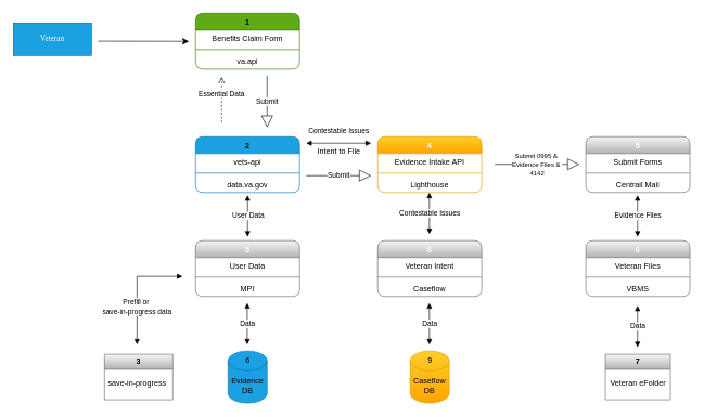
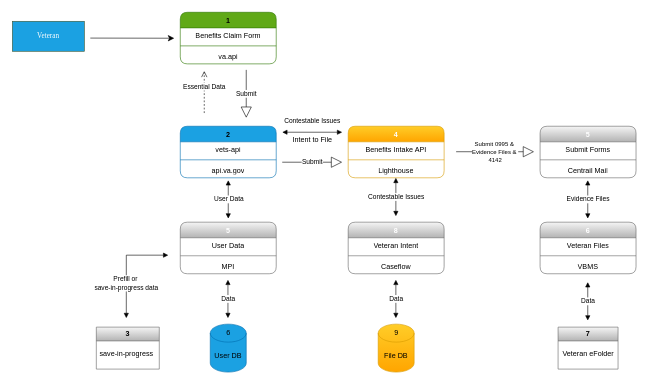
  <mxCell id="0" />
  <mxCell id="1" parent="0" />
  <mxCell id="2" style="edgeStyle=none;html=1;labelBackgroundColor=none;startFill=0;startSize=8;endFill=1;endSize=8;fontFamily=Verdana;fontSize=12;" parent="1" edge="1"><mxGeometry relative="1" as="geometry"><mxPoint x="150" y="63" as="sourcePoint" /><mxPoint x="290" y="63.263" as="targetPoint" /></mxGeometry></mxCell>
  <mxCell id="3" value="Veteran" style="whiteSpace=wrap;html=1;rounded=0;shadow=0;comic=0;labelBackgroundColor=none;strokeWidth=1;fontFamily=Verdana;fontSize=12;align=center;fillColor=#1ba1e2;fontColor=#ffffff;strokeColor=#3A5431;" parent="1" vertex="1"><mxGeometry x="20" y="35" width="120" height="50" as="geometry" /></mxCell>
- <mxCell id="4" value="Caseflow DB" style="shape=cylinder3;whiteSpace=wrap;html=1;boundedLbl=1;backgroundOutline=1;size=15;fillColor=#ffcd28;gradientColor=#ffa500;strokeColor=#d79b00;" parent="1" vertex="1"><mxGeometry x="630" y="540" width="60" height="80" as="geometry" /></mxCell>
- <mxCell id="5" value="&lt;font style=&quot;color: light-dark(rgb(0, 0, 0), rgb(255, 255, 255));&quot;&gt;Evidence DB&lt;/font&gt;" style="shape=cylinder3;whiteSpace=wrap;html=1;boundedLbl=1;backgroundOutline=1;size=15;fillColor=#1ba1e2;fontColor=#ffffff;strokeColor=#006EAF;" parent="1" vertex="1"><mxGeometry x="350" y="540" width="60" height="80" as="geometry" /></mxCell>
+ <mxCell id="4" value="File DB" style="shape=cylinder3;whiteSpace=wrap;html=1;boundedLbl=1;backgroundOutline=1;size=15;fillColor=#ffcd28;gradientColor=#ffa500;strokeColor=#d79b00;" parent="1" vertex="1"><mxGeometry x="630" y="540" width="60" height="80" as="geometry" /></mxCell>
+ <mxCell id="5" value="&lt;font style=&quot;color: light-dark(rgb(0, 0, 0), rgb(255, 255, 255));&quot;&gt;User DB&lt;/font&gt;" style="shape=cylinder3;whiteSpace=wrap;html=1;boundedLbl=1;backgroundOutline=1;size=15;fillColor=#1ba1e2;fontColor=#ffffff;strokeColor=#006EAF;" parent="1" vertex="1"><mxGeometry x="350" y="540" width="60" height="80" as="geometry" /></mxCell>
  <mxCell id="6" value="&lt;font style=&quot;color: light-dark(rgb(0, 0, 0), rgb(255, 255, 255));&quot;&gt;1&lt;/font&gt;" style="swimlane;fontStyle=1;align=center;verticalAlign=top;childLayout=stackLayout;horizontal=1;startSize=26;horizontalStack=0;resizeParent=1;resizeParentMax=0;resizeLast=0;collapsible=1;marginBottom=0;whiteSpace=wrap;html=1;fillColor=#60a917;fontColor=#ffffff;strokeColor=#2D7600;rounded=1;" parent="1" vertex="1"><mxGeometry x="300" y="20" width="160" height="86" as="geometry" /></mxCell>
  <mxCell id="7" value="Benefits Claim Form" style="text;strokeColor=none;fillColor=none;align=center;verticalAlign=top;spacingLeft=4;spacingRight=4;overflow=hidden;rotatable=0;points=[[0,0.5],[1,0.5]];portConstraint=eastwest;whiteSpace=wrap;html=1;" parent="6" vertex="1"><mxGeometry y="26" width="160" height="26" as="geometry" /></mxCell>
  <mxCell id="8" value="" style="line;strokeWidth=1;fillColor=none;align=left;verticalAlign=middle;spacingTop=-1;spacingLeft=3;spacingRight=3;rotatable=0;labelPosition=right;points=[];portConstraint=eastwest;strokeColor=inherit;" parent="6" vertex="1"><mxGeometry y="52" width="160" height="8" as="geometry" /></mxCell>
  <mxCell id="9" value="va.api" style="text;strokeColor=none;fillColor=none;align=center;verticalAlign=top;spacingLeft=4;spacingRight=4;overflow=hidden;rotatable=0;points=[[0,0.5],[1,0.5]];portConstraint=eastwest;whiteSpace=wrap;html=1;" parent="6" vertex="1"><mxGeometry y="60" width="160" height="26" as="geometry" /></mxCell>
  <mxCell id="10" value="&lt;font style=&quot;color: light-dark(rgb(0, 0, 0), rgb(255, 255, 255));&quot;&gt;2&lt;/font&gt;" style="swimlane;fontStyle=1;align=center;verticalAlign=top;childLayout=stackLayout;horizontal=1;startSize=26;horizontalStack=0;resizeParent=1;resizeParentMax=0;resizeLast=0;collapsible=1;marginBottom=0;whiteSpace=wrap;html=1;fillColor=#1ba1e2;fontColor=#ffffff;strokeColor=#006EAF;rounded=1;" parent="1" vertex="1"><mxGeometry x="300" y="210" width="160" height="86" as="geometry" /></mxCell>
  <mxCell id="11" value="vets-api" style="text;strokeColor=none;fillColor=none;align=center;verticalAlign=top;spacingLeft=4;spacingRight=4;overflow=hidden;rotatable=0;points=[[0,0.5],[1,0.5]];portConstraint=eastwest;whiteSpace=wrap;html=1;" parent="10" vertex="1"><mxGeometry y="26" width="160" height="26" as="geometry" /></mxCell>
  <mxCell id="12" value="" style="line;strokeWidth=1;fillColor=none;align=left;verticalAlign=middle;spacingTop=-1;spacingLeft=3;spacingRight=3;rotatable=0;labelPosition=right;points=[];portConstraint=eastwest;strokeColor=inherit;" parent="10" vertex="1"><mxGeometry y="52" width="160" height="8" as="geometry" /></mxCell>
- <mxCell id="13" value="data.va.gov" style="text;strokeColor=none;fillColor=none;align=center;verticalAlign=top;spacingLeft=4;spacingRight=4;overflow=hidden;rotatable=0;points=[[0,0.5],[1,0.5]];portConstraint=eastwest;whiteSpace=wrap;html=1;" parent="10" vertex="1"><mxGeometry y="60" width="160" height="26" as="geometry" /></mxCell>
+ <mxCell id="13" value="api.va.gov" style="text;strokeColor=none;fillColor=none;align=center;verticalAlign=top;spacingLeft=4;spacingRight=4;overflow=hidden;rotatable=0;points=[[0,0.5],[1,0.5]];portConstraint=eastwest;whiteSpace=wrap;html=1;" parent="10" vertex="1"><mxGeometry y="60" width="160" height="26" as="geometry" /></mxCell>
  <mxCell id="14" value="Submit" style="endArrow=block;endSize=16;endFill=0;html=1;rounded=0;" parent="1" edge="1"><mxGeometry width="160" relative="1" as="geometry"><mxPoint x="410" y="116" as="sourcePoint" /><mxPoint x="410" y="196" as="targetPoint" /></mxGeometry></mxCell>
  <mxCell id="15" value="Essential Data" style="html=1;verticalAlign=bottom;endArrow=open;dashed=1;endSize=8;curved=0;rounded=0;" parent="1" edge="1"><mxGeometry relative="1" as="geometry"><mxPoint x="340" y="188" as="sourcePoint" /><mxPoint x="340" y="118.02" as="targetPoint" /></mxGeometry></mxCell>
  <mxCell id="16" value="&lt;font style=&quot;color: light-dark(rgb(255, 255, 255), rgb(255, 255, 255));&quot;&gt;4&lt;/font&gt;" style="swimlane;fontStyle=1;align=center;verticalAlign=top;childLayout=stackLayout;horizontal=1;startSize=26;horizontalStack=0;resizeParent=1;resizeParentMax=0;resizeLast=0;collapsible=1;marginBottom=0;whiteSpace=wrap;html=1;fillColor=#ffcd28;strokeColor=#d79b00;rounded=1;gradientColor=#ffa500;" parent="1" vertex="1"><mxGeometry x="580" y="210" width="160" height="86" as="geometry" /></mxCell>
- <mxCell id="17" value="Evidence Intake API" style="text;strokeColor=none;fillColor=none;align=center;verticalAlign=top;spacingLeft=4;spacingRight=4;overflow=hidden;rotatable=0;points=[[0,0.5],[1,0.5]];portConstraint=eastwest;whiteSpace=wrap;html=1;" parent="16" vertex="1"><mxGeometry y="26" width="160" height="26" as="geometry" /></mxCell>
+ <mxCell id="17" value="Benefits Intake API" style="text;strokeColor=none;fillColor=none;align=center;verticalAlign=top;spacingLeft=4;spacingRight=4;overflow=hidden;rotatable=0;points=[[0,0.5],[1,0.5]];portConstraint=eastwest;whiteSpace=wrap;html=1;" parent="16" vertex="1"><mxGeometry y="26" width="160" height="26" as="geometry" /></mxCell>
  <mxCell id="18" value="" style="line;strokeWidth=1;fillColor=none;align=left;verticalAlign=middle;spacingTop=-1;spacingLeft=3;spacingRight=3;rotatable=0;labelPosition=right;points=[];portConstraint=eastwest;strokeColor=inherit;" parent="16" vertex="1"><mxGeometry y="52" width="160" height="8" as="geometry" /></mxCell>
  <mxCell id="19" value="Lighthouse" style="text;strokeColor=none;fillColor=none;align=center;verticalAlign=top;spacingLeft=4;spacingRight=4;overflow=hidden;rotatable=0;points=[[0,0.5],[1,0.5]];portConstraint=eastwest;whiteSpace=wrap;html=1;" parent="16" vertex="1"><mxGeometry y="60" width="160" height="26" as="geometry" /></mxCell>
  <mxCell id="20" value="Submit" style="endArrow=block;endSize=16;endFill=0;html=1;rounded=0;" parent="1" edge="1"><mxGeometry width="160" relative="1" as="geometry"><mxPoint x="470" y="270" as="sourcePoint" /><mxPoint x="570" y="270" as="targetPoint" /></mxGeometry></mxCell>
  <mxCell id="21" value="" style="endArrow=block;startArrow=block;endFill=1;startFill=1;html=1;rounded=0;" parent="1" edge="1"><mxGeometry width="160" relative="1" as="geometry"><mxPoint x="470" y="220" as="sourcePoint" /><mxPoint x="570" y="220" as="targetPoint" /></mxGeometry></mxCell>
  <mxCell id="22" value="Contestable Issues" style="edgeLabel;html=1;align=center;verticalAlign=middle;resizable=0;points=[];" parent="21" vertex="1" connectable="0"><mxGeometry x="-0.012" y="1" relative="1" as="geometry"><mxPoint y="-19" as="offset" /></mxGeometry></mxCell>
  <mxCell id="23" value="Intent to File" style="text;html=1;align=center;verticalAlign=middle;resizable=0;points=[];autosize=1;strokeColor=none;fillColor=none;" parent="1" vertex="1"><mxGeometry x="475" y="218" width="90" height="30" as="geometry" /></mxCell>
  <mxCell id="24" value="&lt;font style=&quot;color: light-dark(rgb(255, 255, 255), rgb(255, 255, 255));&quot;&gt;5&lt;/font&gt;" style="swimlane;fontStyle=1;align=center;verticalAlign=top;childLayout=stackLayout;horizontal=1;startSize=26;horizontalStack=0;resizeParent=1;resizeParentMax=0;resizeLast=0;collapsible=1;marginBottom=0;whiteSpace=wrap;html=1;fillColor=#f5f5f5;strokeColor=#666666;rounded=1;gradientColor=#b3b3b3;" parent="1" vertex="1"><mxGeometry x="900" y="210" width="160" height="86" as="geometry" /></mxCell>
  <mxCell id="25" value="Submit Forms" style="text;strokeColor=none;fillColor=none;align=center;verticalAlign=top;spacingLeft=4;spacingRight=4;overflow=hidden;rotatable=0;points=[[0,0.5],[1,0.5]];portConstraint=eastwest;whiteSpace=wrap;html=1;" parent="24" vertex="1"><mxGeometry y="26" width="160" height="26" as="geometry" /></mxCell>
  <mxCell id="26" value="" style="line;strokeWidth=1;fillColor=none;align=left;verticalAlign=middle;spacingTop=-1;spacingLeft=3;spacingRight=3;rotatable=0;labelPosition=right;points=[];portConstraint=eastwest;strokeColor=inherit;" parent="24" vertex="1"><mxGeometry y="52" width="160" height="8" as="geometry" /></mxCell>
  <mxCell id="27" value="Centrail Mail" style="text;strokeColor=none;fillColor=none;align=center;verticalAlign=top;spacingLeft=4;spacingRight=4;overflow=hidden;rotatable=0;points=[[0,0.5],[1,0.5]];portConstraint=eastwest;whiteSpace=wrap;html=1;" parent="24" vertex="1"><mxGeometry y="60" width="160" height="26" as="geometry" /></mxCell>
  <mxCell id="28" value="&lt;font style=&quot;font-size: 10px;&quot;&gt;Submit 0995 &amp;amp;&amp;nbsp;&lt;/font&gt;&lt;div&gt;&lt;font style=&quot;font-size: 10px;&quot;&gt;Evidence Files &amp;amp;&amp;nbsp;&lt;/font&gt;&lt;/div&gt;&lt;div&gt;&lt;font style=&quot;font-size: 10px;&quot;&gt;4142&lt;/font&gt;&lt;/div&gt;" style="endArrow=block;endSize=16;endFill=0;html=1;rounded=0;" parent="1" edge="1"><mxGeometry width="160" relative="1" as="geometry"><mxPoint x="760" y="252.5" as="sourcePoint" /><mxPoint x="890" y="252.5" as="targetPoint" /></mxGeometry></mxCell>
  <mxCell id="29" value="&lt;font style=&quot;color: light-dark(rgb(255, 255, 255), rgb(255, 255, 255));&quot;&gt;6&lt;/font&gt;" style="swimlane;fontStyle=1;align=center;verticalAlign=top;childLayout=stackLayout;horizontal=1;startSize=26;horizontalStack=0;resizeParent=1;resizeParentMax=0;resizeLast=0;collapsible=1;marginBottom=0;whiteSpace=wrap;html=1;fillColor=#f5f5f5;strokeColor=#666666;rounded=1;gradientColor=#b3b3b3;" parent="1" vertex="1"><mxGeometry x="900" y="370" width="160" height="86" as="geometry" /></mxCell>
  <mxCell id="30" value="Veteran Files" style="text;strokeColor=none;fillColor=none;align=center;verticalAlign=top;spacingLeft=4;spacingRight=4;overflow=hidden;rotatable=0;points=[[0,0.5],[1,0.5]];portConstraint=eastwest;whiteSpace=wrap;html=1;" parent="29" vertex="1"><mxGeometry y="26" width="160" height="26" as="geometry" /></mxCell>
  <mxCell id="31" value="" style="line;strokeWidth=1;fillColor=none;align=left;verticalAlign=middle;spacingTop=-1;spacingLeft=3;spacingRight=3;rotatable=0;labelPosition=right;points=[];portConstraint=eastwest;strokeColor=inherit;" parent="29" vertex="1"><mxGeometry y="52" width="160" height="8" as="geometry" /></mxCell>
  <mxCell id="32" value="VBMS" style="text;strokeColor=none;fillColor=none;align=center;verticalAlign=top;spacingLeft=4;spacingRight=4;overflow=hidden;rotatable=0;points=[[0,0.5],[1,0.5]];portConstraint=eastwest;whiteSpace=wrap;html=1;" parent="29" vertex="1"><mxGeometry y="60" width="160" height="26" as="geometry" /></mxCell>
  <mxCell id="33" value="&lt;font style=&quot;color: light-dark(rgb(255, 255, 255), rgb(255, 255, 255));&quot;&gt;8&lt;/font&gt;" style="swimlane;fontStyle=1;align=center;verticalAlign=top;childLayout=stackLayout;horizontal=1;startSize=26;horizontalStack=0;resizeParent=1;resizeParentMax=0;resizeLast=0;collapsible=1;marginBottom=0;whiteSpace=wrap;html=1;fillColor=#f5f5f5;strokeColor=#666666;rounded=1;gradientColor=#b3b3b3;" parent="1" vertex="1"><mxGeometry x="580" y="370" width="160" height="86" as="geometry" /></mxCell>
  <mxCell id="34" value="Veteran Intent" style="text;strokeColor=none;fillColor=none;align=center;verticalAlign=top;spacingLeft=4;spacingRight=4;overflow=hidden;rotatable=0;points=[[0,0.5],[1,0.5]];portConstraint=eastwest;whiteSpace=wrap;html=1;" parent="33" vertex="1"><mxGeometry y="26" width="160" height="26" as="geometry" /></mxCell>
  <mxCell id="35" value="" style="line;strokeWidth=1;fillColor=none;align=left;verticalAlign=middle;spacingTop=-1;spacingLeft=3;spacingRight=3;rotatable=0;labelPosition=right;points=[];portConstraint=eastwest;strokeColor=inherit;" parent="33" vertex="1"><mxGeometry y="52" width="160" height="8" as="geometry" /></mxCell>
  <mxCell id="36" value="Caseflow" style="text;strokeColor=none;fillColor=none;align=center;verticalAlign=top;spacingLeft=4;spacingRight=4;overflow=hidden;rotatable=0;points=[[0,0.5],[1,0.5]];portConstraint=eastwest;whiteSpace=wrap;html=1;" parent="33" vertex="1"><mxGeometry y="60" width="160" height="26" as="geometry" /></mxCell>
  <mxCell id="37" value="&lt;font style=&quot;color: light-dark(rgb(255, 255, 255), rgb(255, 255, 255));&quot;&gt;5&lt;/font&gt;" style="swimlane;fontStyle=1;align=center;verticalAlign=top;childLayout=stackLayout;horizontal=1;startSize=26;horizontalStack=0;resizeParent=1;resizeParentMax=0;resizeLast=0;collapsible=1;marginBottom=0;whiteSpace=wrap;html=1;fillColor=#f5f5f5;strokeColor=#666666;rounded=1;gradientColor=#b3b3b3;" parent="1" vertex="1"><mxGeometry x="300" y="370" width="160" height="86" as="geometry" /></mxCell>
  <mxCell id="38" value="User Data" style="text;strokeColor=none;fillColor=none;align=center;verticalAlign=top;spacingLeft=4;spacingRight=4;overflow=hidden;rotatable=0;points=[[0,0.5],[1,0.5]];portConstraint=eastwest;whiteSpace=wrap;html=1;" parent="37" vertex="1"><mxGeometry y="26" width="160" height="26" as="geometry" /></mxCell>
  <mxCell id="39" value="" style="line;strokeWidth=1;fillColor=none;align=left;verticalAlign=middle;spacingTop=-1;spacingLeft=3;spacingRight=3;rotatable=0;labelPosition=right;points=[];portConstraint=eastwest;strokeColor=inherit;" parent="37" vertex="1"><mxGeometry y="52" width="160" height="8" as="geometry" /></mxCell>
  <mxCell id="40" value="MPI" style="text;strokeColor=none;fillColor=none;align=center;verticalAlign=top;spacingLeft=4;spacingRight=4;overflow=hidden;rotatable=0;points=[[0,0.5],[1,0.5]];portConstraint=eastwest;whiteSpace=wrap;html=1;" parent="37" vertex="1"><mxGeometry y="60" width="160" height="26" as="geometry" /></mxCell>
  <mxCell id="41" value="" style="endArrow=block;startArrow=block;endFill=1;startFill=1;html=1;rounded=0;" parent="1" edge="1"><mxGeometry width="160" relative="1" as="geometry"><mxPoint x="380" y="300" as="sourcePoint" /><mxPoint x="380" y="364" as="targetPoint" /></mxGeometry></mxCell>
  <mxCell id="42" value="User Data" style="edgeLabel;html=1;align=center;verticalAlign=middle;resizable=0;points=[];" parent="41" vertex="1" connectable="0"><mxGeometry x="-0.025" relative="1" as="geometry"><mxPoint as="offset" /></mxGeometry></mxCell>
  <mxCell id="43" value="" style="endArrow=block;startArrow=block;endFill=1;startFill=1;html=1;rounded=0;" parent="1" edge="1"><mxGeometry width="160" relative="1" as="geometry"><mxPoint x="659.5" y="296" as="sourcePoint" /><mxPoint x="659.5" y="360" as="targetPoint" /></mxGeometry></mxCell>
  <mxCell id="44" value="Contestable Issues" style="edgeLabel;html=1;align=center;verticalAlign=middle;resizable=0;points=[];" parent="43" vertex="1" connectable="0"><mxGeometry x="-0.025" relative="1" as="geometry"><mxPoint as="offset" /></mxGeometry></mxCell>
  <mxCell id="45" value="" style="endArrow=block;startArrow=block;endFill=1;startFill=1;html=1;rounded=0;" parent="1" edge="1"><mxGeometry width="160" relative="1" as="geometry"><mxPoint x="979.5" y="300" as="sourcePoint" /><mxPoint x="979.5" y="364" as="targetPoint" /></mxGeometry></mxCell>
  <mxCell id="46" value="Evidence Files" style="edgeLabel;html=1;align=center;verticalAlign=middle;resizable=0;points=[];" parent="45" vertex="1" connectable="0"><mxGeometry x="-0.025" relative="1" as="geometry"><mxPoint as="offset" /></mxGeometry></mxCell>
  <mxCell id="47" value="" style="endArrow=block;startArrow=block;endFill=1;startFill=1;html=1;rounded=0;" parent="1" edge="1"><mxGeometry width="160" relative="1" as="geometry"><mxPoint x="379.5" y="466" as="sourcePoint" /><mxPoint x="379.5" y="530" as="targetPoint" /></mxGeometry></mxCell>
  <mxCell id="48" value="Data" style="edgeLabel;html=1;align=center;verticalAlign=middle;resizable=0;points=[];" parent="47" vertex="1" connectable="0"><mxGeometry x="-0.025" relative="1" as="geometry"><mxPoint as="offset" /></mxGeometry></mxCell>
  <mxCell id="49" value="" style="endArrow=block;startArrow=block;endFill=1;startFill=1;html=1;rounded=0;" parent="1" edge="1"><mxGeometry width="160" relative="1" as="geometry"><mxPoint x="659.5" y="466" as="sourcePoint" /><mxPoint x="659.5" y="530" as="targetPoint" /></mxGeometry></mxCell>
  <mxCell id="50" value="Data" style="edgeLabel;html=1;align=center;verticalAlign=middle;resizable=0;points=[];" parent="49" vertex="1" connectable="0"><mxGeometry x="-0.025" relative="1" as="geometry"><mxPoint as="offset" /></mxGeometry></mxCell>
  <mxCell id="51" value="7" style="swimlane;whiteSpace=wrap;html=1;fillColor=#f5f5f5;gradientColor=#b3b3b3;strokeColor=#666666;" parent="1" vertex="1"><mxGeometry x="930" y="545" width="100" height="70" as="geometry" /></mxCell>
  <mxCell id="52" value="Veteran eFolder" style="text;html=1;align=center;verticalAlign=middle;resizable=0;points=[];autosize=1;strokeColor=none;fillColor=none;" parent="51" vertex="1"><mxGeometry x="-5" y="30" width="110" height="30" as="geometry" /></mxCell>
  <mxCell id="53" value="" style="endArrow=block;startArrow=block;endFill=1;startFill=1;html=1;rounded=0;" parent="1" edge="1"><mxGeometry width="160" relative="1" as="geometry"><mxPoint x="979.5" y="470" as="sourcePoint" /><mxPoint x="979.5" y="534" as="targetPoint" /></mxGeometry></mxCell>
  <mxCell id="54" value="Data" style="edgeLabel;html=1;align=center;verticalAlign=middle;resizable=0;points=[];" parent="53" vertex="1" connectable="0"><mxGeometry x="-0.025" relative="1" as="geometry"><mxPoint as="offset" /></mxGeometry></mxCell>
  <mxCell id="55" value="3" style="swimlane;whiteSpace=wrap;html=1;fillColor=#f5f5f5;gradientColor=#b3b3b3;strokeColor=#666666;" parent="1" vertex="1"><mxGeometry x="160" y="545" width="105" height="70" as="geometry" /></mxCell>
  <mxCell id="56" value="save-in-progress" style="text;html=1;align=center;verticalAlign=middle;resizable=0;points=[];autosize=1;strokeColor=none;fillColor=none;" parent="55" vertex="1"><mxGeometry x="-5" y="30" width="110" height="30" as="geometry" /></mxCell>
  <mxCell id="57" value="" style="endArrow=block;startArrow=block;endFill=1;startFill=1;html=1;rounded=0;" parent="1" edge="1"><mxGeometry width="160" relative="1" as="geometry"><mxPoint x="210" y="530" as="sourcePoint" /><mxPoint x="280" y="425" as="targetPoint" /><Array as="points"><mxPoint x="210" y="425" /></Array></mxGeometry></mxCell>
  <mxCell id="58" value="Prefill or&amp;nbsp;&lt;div&gt;save-in-progress data&lt;/div&gt;" style="edgeLabel;html=1;align=center;verticalAlign=middle;resizable=0;points=[];" parent="57" vertex="1" connectable="0"><mxGeometry x="-0.328" y="1" relative="1" as="geometry"><mxPoint as="offset" /></mxGeometry></mxCell>
  <mxCell id="59" value="6" style="text;html=1;align=center;verticalAlign=middle;resizable=0;points=[];autosize=1;strokeColor=none;fillColor=none;" parent="1" vertex="1"><mxGeometry x="365" y="540" width="30" height="30" as="geometry" /></mxCell>
  <mxCell id="60" value="9" style="text;html=1;align=center;verticalAlign=middle;resizable=0;points=[];autosize=1;strokeColor=none;fillColor=none;" parent="1" vertex="1"><mxGeometry x="645" y="540" width="30" height="30" as="geometry" /></mxCell>
